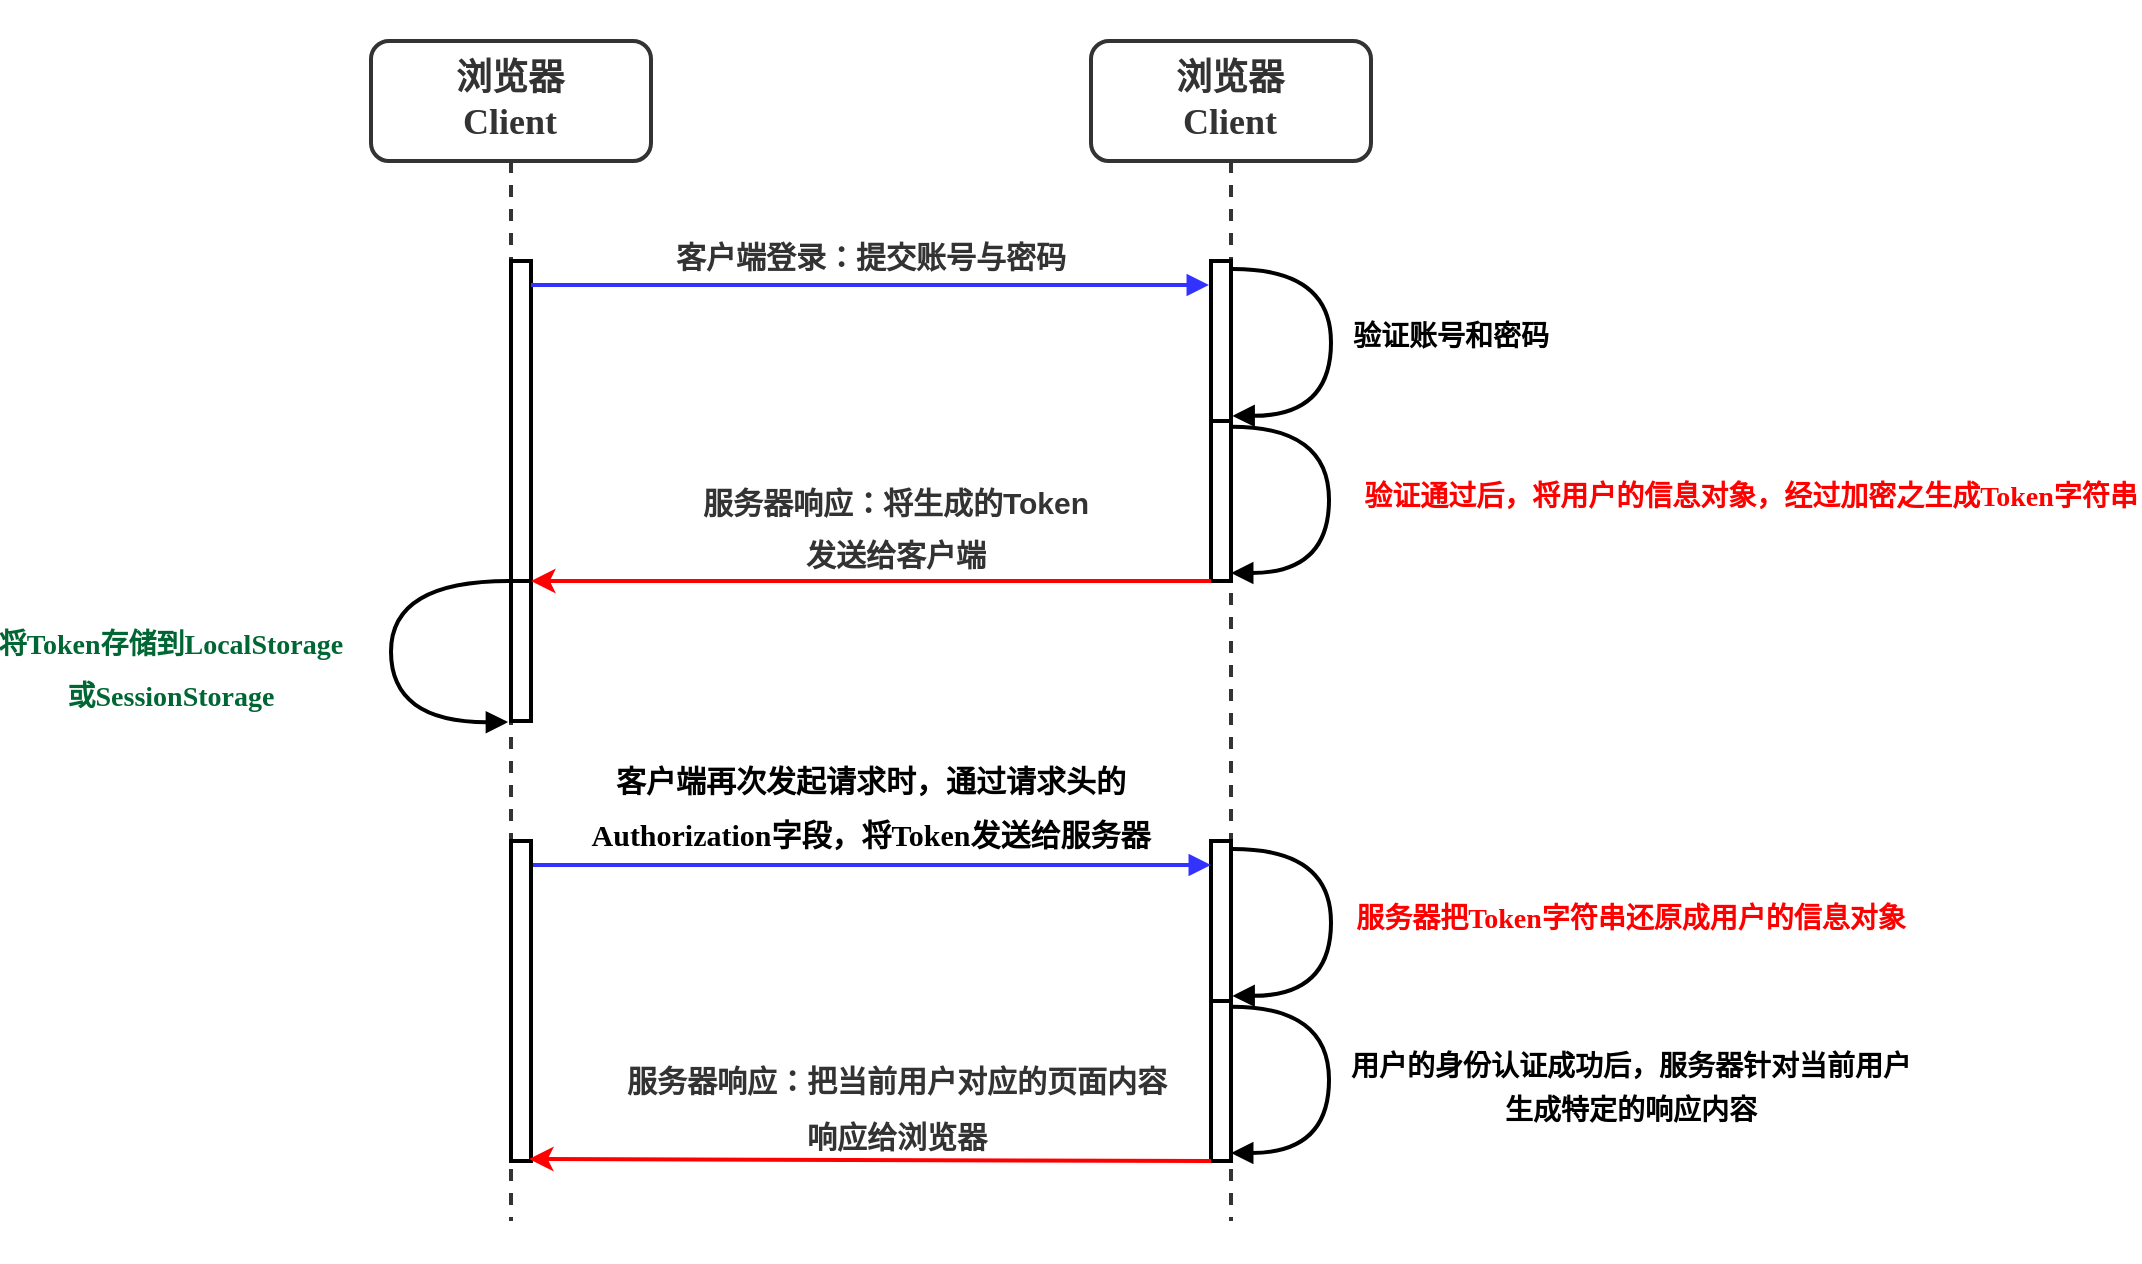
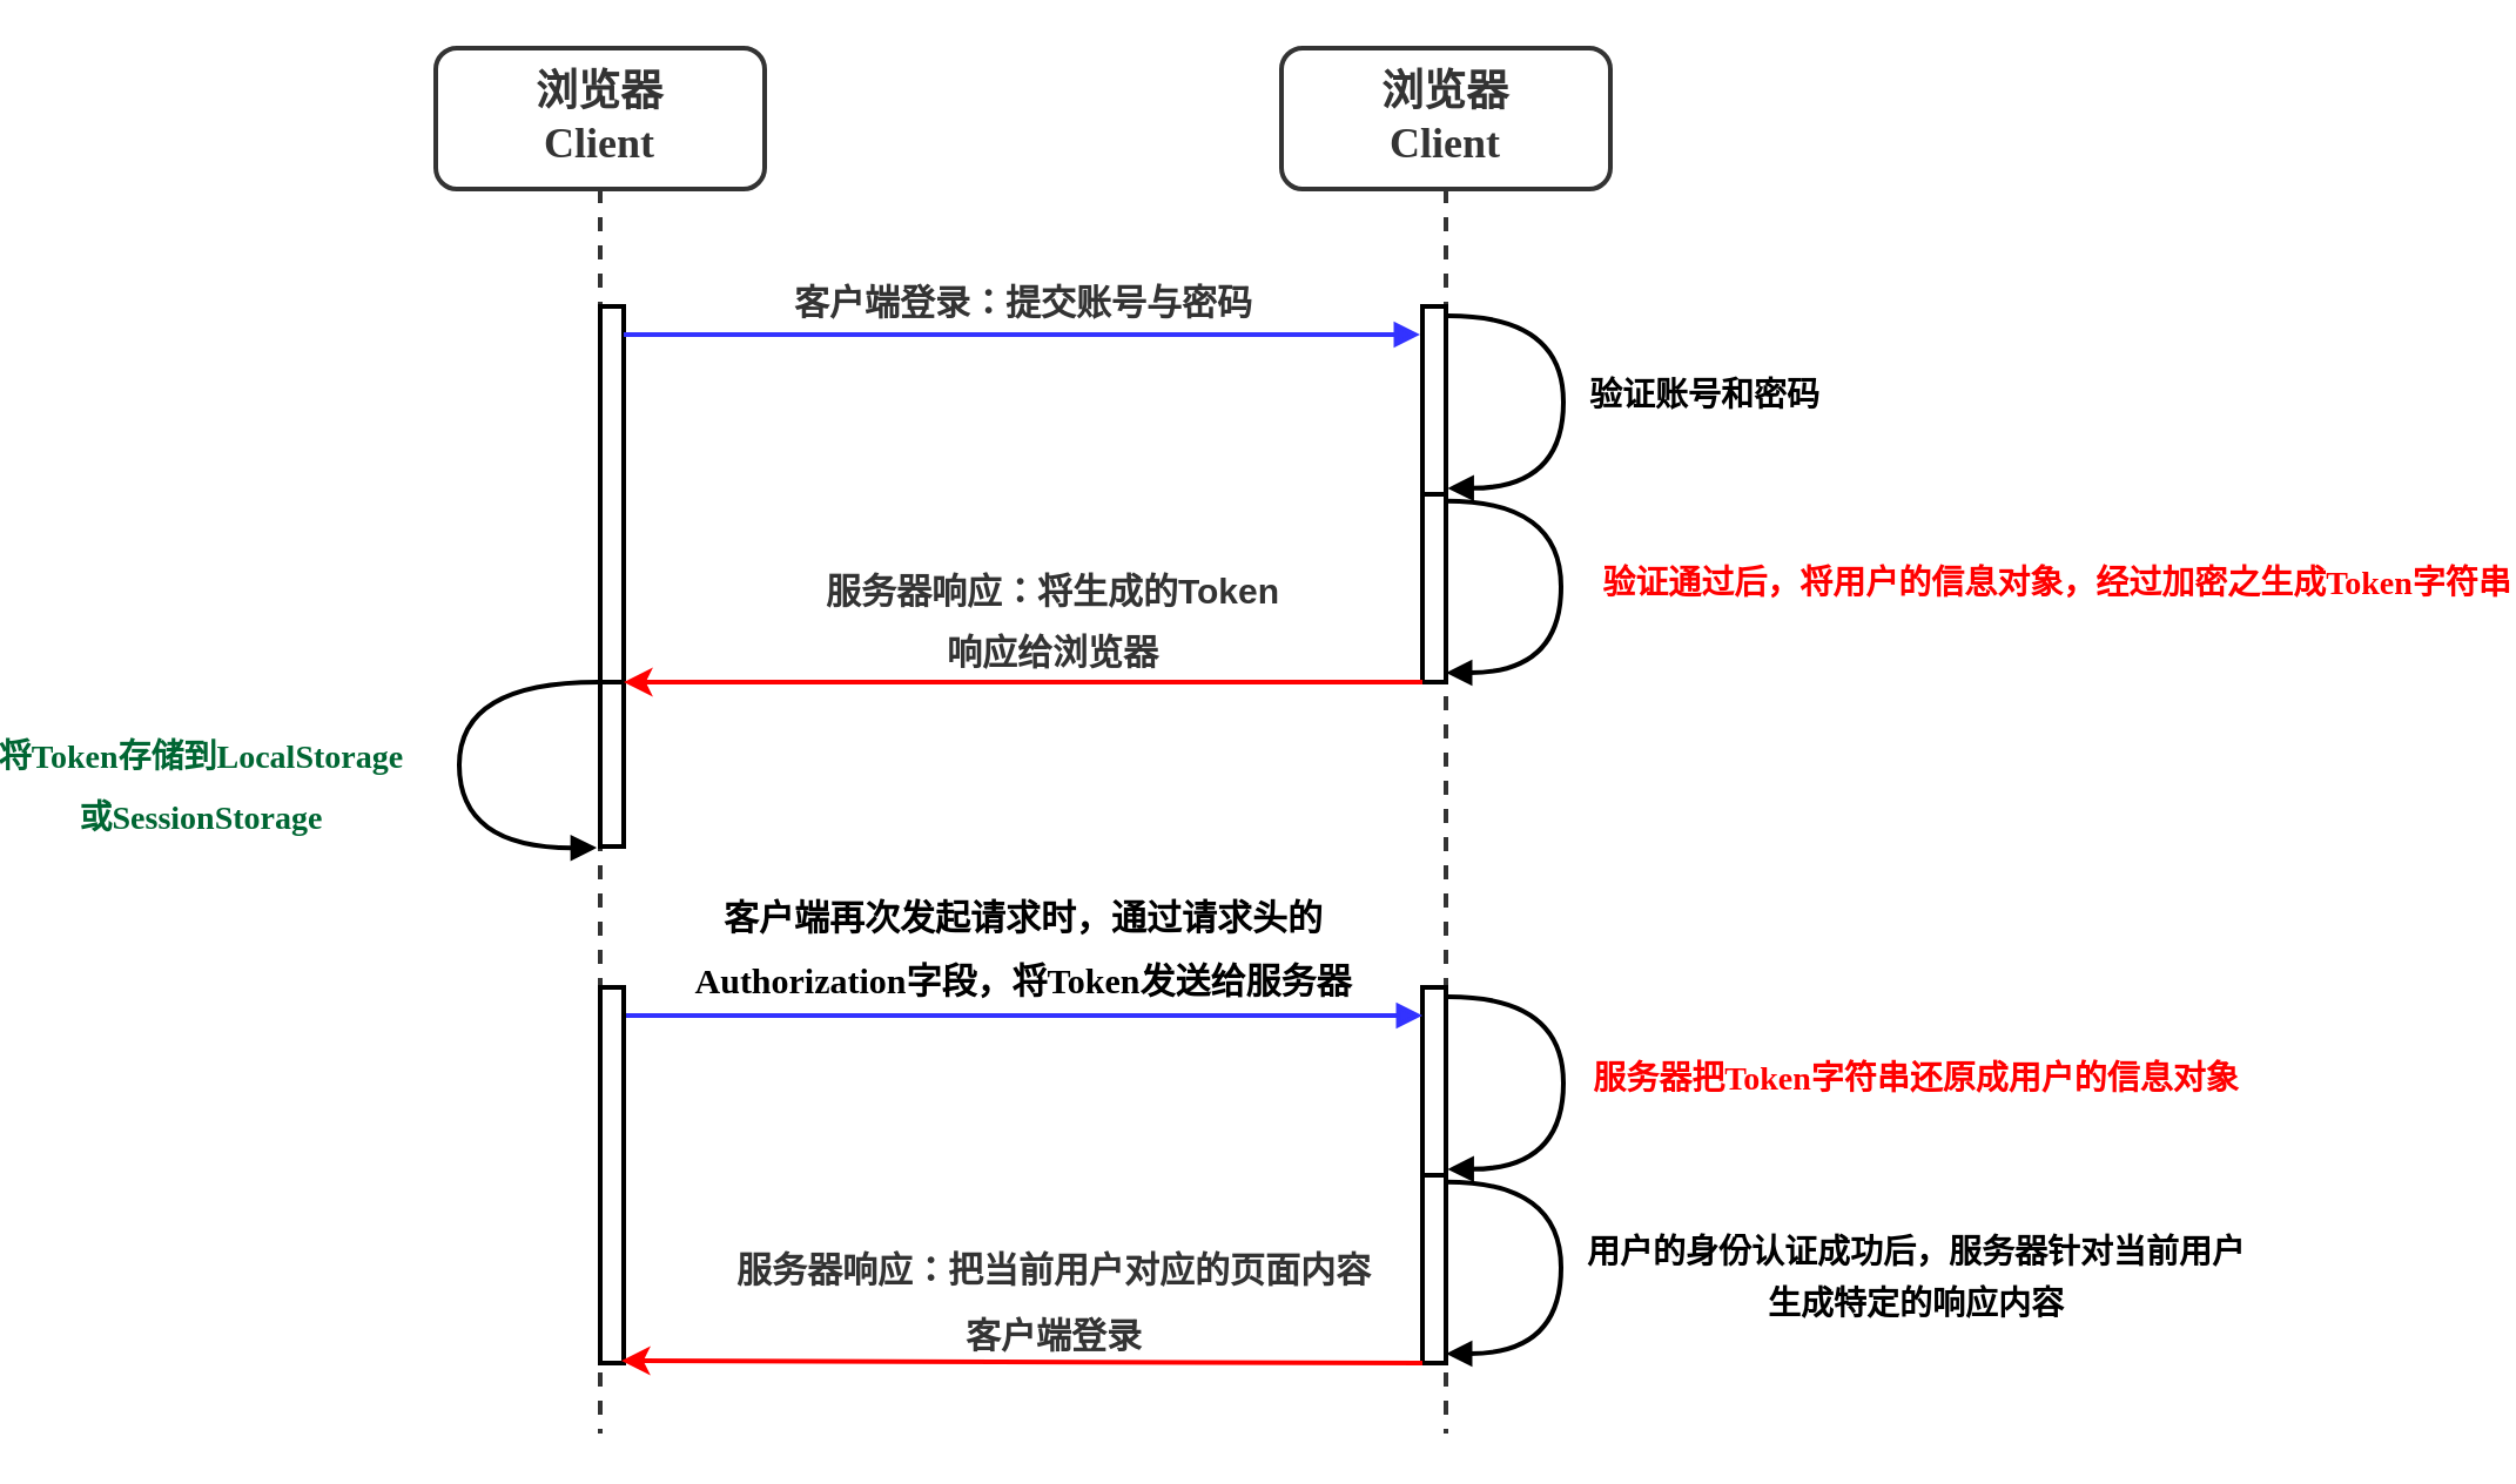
  <mxCell id="0" />
  <mxCell id="1" parent="0" />
  <mxCell id="2" value="&lt;b style=&quot;font-size: 18px;&quot;&gt;&lt;font color=&quot;#333333&quot;&gt;浏览器&lt;br&gt;Client&lt;/font&gt;&lt;/b&gt;" style="shape=umlLifeline;perimeter=lifelinePerimeter;whiteSpace=wrap;html=1;container=1;collapsible=0;recursiveResize=0;outlineConnect=0;rounded=1;shadow=0;comic=0;labelBackgroundColor=none;strokeWidth=2;fontFamily=Verdana;fontSize=12;align=center;size=60;strokeColor=#333333;" parent="1" vertex="1"><mxGeometry x="20" y="20" width="140" height="590" as="geometry" /></mxCell>
  <mxCell id="3" value="" style="html=1;points=[];perimeter=orthogonalPerimeter;rounded=0;shadow=0;comic=0;labelBackgroundColor=none;strokeWidth=2;fontFamily=Verdana;fontSize=12;align=center;" parent="2" vertex="1"><mxGeometry x="70" y="110" width="10" height="160" as="geometry" /></mxCell>
  <mxCell id="4" value="" style="html=1;points=[];perimeter=orthogonalPerimeter;rounded=0;shadow=0;comic=0;labelBackgroundColor=none;strokeWidth=2;fontFamily=Verdana;fontSize=12;align=center;" parent="2" vertex="1"><mxGeometry x="70" y="400" width="10" height="160" as="geometry" /></mxCell>
  <mxCell id="5" value="&lt;b&gt;&lt;font color=&quot;#333333&quot; style=&quot;font-size: 15px;&quot;&gt;客户端登录：提交账号与密码&lt;/font&gt;&lt;/b&gt;" style="html=1;verticalAlign=bottom;endArrow=block;labelBackgroundColor=none;fontFamily=Verdana;fontSize=12;edgeStyle=elbowEdgeStyle;elbow=vertical;strokeWidth=2;strokeColor=#3333FF;" parent="1" edge="1"><mxGeometry x="0.003" y="2" relative="1" as="geometry"><mxPoint x="100" y="142" as="sourcePoint" /><mxPoint x="439" y="142" as="targetPoint" /><mxPoint as="offset" /></mxGeometry></mxCell>
  <mxCell id="6" value="&lt;p style=&quot;line-height: 110%;&quot;&gt;&lt;span style=&quot;font-size: 14px;&quot;&gt;&lt;b style=&quot;&quot;&gt;&lt;font color=&quot;#006633&quot;&gt;将Token存储到LocalStorage&lt;/font&gt;&lt;/b&gt;&lt;/span&gt;&lt;/p&gt;&lt;p style=&quot;line-height: 110%;&quot;&gt;&lt;span style=&quot;font-size: 14px;&quot;&gt;&lt;b style=&quot;&quot;&gt;&lt;font color=&quot;#006633&quot;&gt;或SessionStorage&lt;/font&gt;&lt;/b&gt;&lt;/span&gt;&lt;/p&gt;" style="html=1;verticalAlign=bottom;endArrow=block;labelBackgroundColor=none;fontFamily=Verdana;fontSize=12;elbow=vertical;edgeStyle=orthogonalEdgeStyle;curved=1;entryX=-0.145;entryY=1.008;entryDx=0;entryDy=0;entryPerimeter=0;strokeWidth=2;" parent="1" target="16" edge="1"><mxGeometry x="0.378" y="-110" relative="1" as="geometry"><mxPoint x="89" y="290" as="sourcePoint" /><mxPoint x="-10" y="250" as="targetPoint" /><Array as="points"><mxPoint x="30" y="290" /><mxPoint x="30" y="361" /></Array><mxPoint x="-110" y="-101" as="offset" /></mxGeometry></mxCell>
  <mxCell id="7" value="&lt;b style=&quot;font-size: 18px;&quot;&gt;&lt;font color=&quot;#333333&quot;&gt;浏览器&lt;br&gt;Client&lt;/font&gt;&lt;/b&gt;" style="shape=umlLifeline;perimeter=lifelinePerimeter;whiteSpace=wrap;html=1;container=1;collapsible=0;recursiveResize=0;outlineConnect=0;rounded=1;shadow=0;comic=0;labelBackgroundColor=none;strokeWidth=2;fontFamily=Verdana;fontSize=12;align=center;size=60;strokeColor=#333333;" parent="1" vertex="1"><mxGeometry x="380" y="20" width="140" height="590" as="geometry" /></mxCell>
  <mxCell id="8" style="edgeStyle=orthogonalEdgeStyle;rounded=0;orthogonalLoop=1;jettySize=auto;html=1;curved=1;" parent="7" source="9" target="7" edge="1"><mxGeometry relative="1" as="geometry"><Array as="points"><mxPoint x="120" y="160" /><mxPoint x="120" y="160" /></Array></mxGeometry></mxCell>
  <mxCell id="9" value="" style="html=1;points=[];perimeter=orthogonalPerimeter;rounded=0;shadow=0;comic=0;labelBackgroundColor=none;strokeWidth=2;fontFamily=Verdana;fontSize=12;align=center;" parent="7" vertex="1"><mxGeometry x="60" y="110" width="10" height="80" as="geometry" /></mxCell>
  <mxCell id="10" value="&lt;b&gt;&lt;font style=&quot;font-size: 14px;&quot;&gt;验证账号和密码&lt;/font&gt;&lt;/b&gt;" style="html=1;verticalAlign=bottom;endArrow=block;labelBackgroundColor=none;fontFamily=Verdana;fontSize=12;elbow=vertical;edgeStyle=orthogonalEdgeStyle;entryX=1.073;entryY=0.018;entryPerimeter=0;entryDx=0;entryDy=0;strokeWidth=2;curved=1;" parent="7" edge="1"><mxGeometry x="0.107" y="60" relative="1" as="geometry"><mxPoint x="71" y="114" as="sourcePoint" /><mxPoint x="70.73" y="187.44" as="targetPoint" /><Array as="points"><mxPoint x="120" y="114" /><mxPoint x="120" y="187" /></Array><mxPoint as="offset" /></mxGeometry></mxCell>
  <mxCell id="11" value="" style="html=1;points=[];perimeter=orthogonalPerimeter;rounded=0;shadow=0;comic=0;labelBackgroundColor=none;strokeWidth=2;fontFamily=Verdana;fontSize=12;align=center;" parent="7" vertex="1"><mxGeometry x="60" y="190" width="10" height="80" as="geometry" /></mxCell>
  <mxCell id="12" value="" style="html=1;points=[];perimeter=orthogonalPerimeter;rounded=0;shadow=0;comic=0;labelBackgroundColor=none;strokeWidth=2;fontFamily=Verdana;fontSize=12;align=center;" parent="7" vertex="1"><mxGeometry x="60" y="400" width="10" height="80" as="geometry" /></mxCell>
  <mxCell id="13" value="&lt;p style=&quot;line-height: 101%;&quot;&gt;&lt;font color=&quot;#ff0000&quot;&gt;&lt;span style=&quot;font-size: 14px;&quot;&gt;&lt;b&gt;服务器把Token字符串还原成用户的信息对象&lt;/b&gt;&lt;/span&gt;&lt;/font&gt;&lt;/p&gt;" style="html=1;verticalAlign=bottom;endArrow=block;labelBackgroundColor=none;fontFamily=Verdana;fontSize=12;elbow=vertical;edgeStyle=orthogonalEdgeStyle;entryX=1.073;entryY=0.018;entryPerimeter=0;entryDx=0;entryDy=0;strokeWidth=2;curved=1;" parent="7" edge="1"><mxGeometry x="0.223" y="150" relative="1" as="geometry"><mxPoint x="71" y="404" as="sourcePoint" /><mxPoint x="70.73" y="477.44" as="targetPoint" /><Array as="points"><mxPoint x="120" y="404" /><mxPoint x="120" y="477" /></Array><mxPoint as="offset" /></mxGeometry></mxCell>
  <mxCell id="14" value="" style="html=1;points=[];perimeter=orthogonalPerimeter;rounded=0;shadow=0;comic=0;labelBackgroundColor=none;strokeWidth=2;fontFamily=Verdana;fontSize=12;align=center;" parent="7" vertex="1"><mxGeometry x="60" y="480" width="10" height="80" as="geometry" /></mxCell>
  <mxCell id="15" value="&lt;p style=&quot;line-height: 80%;&quot;&gt;&lt;span style=&quot;font-size: 14px;&quot;&gt;&lt;b style=&quot;&quot;&gt;用户的身份认证成功后，服务器针对当前用户&lt;/b&gt;&lt;/span&gt;&lt;br&gt;&lt;/p&gt;&lt;p style=&quot;line-height: 80%;&quot;&gt;&lt;span style=&quot;font-size: 14px;&quot;&gt;&lt;b style=&quot;&quot;&gt;生成特定的响应内容&lt;/b&gt;&lt;/span&gt;&lt;/p&gt;" style="html=1;verticalAlign=bottom;endArrow=block;labelBackgroundColor=none;fontFamily=Verdana;fontSize=12;elbow=vertical;edgeStyle=orthogonalEdgeStyle;entryX=1.073;entryY=0.018;entryPerimeter=0;entryDx=0;entryDy=0;strokeWidth=2;curved=1;exitX=1;exitY=0.073;exitDx=0;exitDy=0;exitPerimeter=0;" parent="7" edge="1"><mxGeometry x="0.428" y="-151" relative="1" as="geometry"><mxPoint x="70" y="482.84" as="sourcePoint" /><mxPoint x="70" y="556" as="targetPoint" /><Array as="points"><mxPoint x="119" y="483" /><mxPoint x="119" y="556" /></Array><mxPoint x="151" y="151" as="offset" /></mxGeometry></mxCell>
  <mxCell id="16" value="" style="html=1;points=[];perimeter=orthogonalPerimeter;rounded=0;shadow=0;comic=0;labelBackgroundColor=none;strokeWidth=2;fontFamily=Verdana;fontSize=12;align=center;" parent="1" vertex="1"><mxGeometry x="90" y="290" width="10" height="70" as="geometry" /></mxCell>
  <mxCell id="17" value="&lt;p style=&quot;line-height: 110%;&quot;&gt;&lt;font color=&quot;#ff0000&quot;&gt;&lt;span style=&quot;font-size: 14px;&quot;&gt;&lt;b&gt;验证通过后，将用户的信息对象，经过加密之生成Token字符串&lt;/b&gt;&lt;/span&gt;&lt;/font&gt;&lt;/p&gt;" style="html=1;verticalAlign=bottom;endArrow=block;labelBackgroundColor=none;fontFamily=Verdana;fontSize=12;elbow=vertical;edgeStyle=orthogonalEdgeStyle;entryX=1.073;entryY=0.018;entryPerimeter=0;entryDx=0;entryDy=0;strokeWidth=2;curved=1;exitX=1;exitY=0.073;exitDx=0;exitDy=0;exitPerimeter=0;" parent="1" edge="1"><mxGeometry x="0.241" y="211" relative="1" as="geometry"><mxPoint x="450" y="212.84" as="sourcePoint" /><mxPoint x="450" y="286" as="targetPoint" /><Array as="points"><mxPoint x="499" y="213" /><mxPoint x="499" y="286" /></Array><mxPoint as="offset" /></mxGeometry></mxCell>
  <mxCell id="18" style="rounded=0;orthogonalLoop=1;jettySize=auto;html=1;strokeWidth=2;strokeColor=#FF0000;" parent="1" source="11" edge="1"><mxGeometry relative="1" as="geometry"><mxPoint x="100" y="290" as="targetPoint" /></mxGeometry></mxCell>
- <mxCell id="19" value="&lt;p style=&quot;line-height: 108%;&quot;&gt;&lt;b&gt;&lt;font color=&quot;#333333&quot; style=&quot;font-size: 15px;&quot;&gt;服务器响应：将生成的Token&lt;/font&gt;&lt;/b&gt;&lt;/p&gt;&lt;p style=&quot;line-height: 108%;&quot;&gt;&lt;b&gt;&lt;font color=&quot;#333333&quot; style=&quot;font-size: 15px;&quot;&gt;发送给客户端&lt;/font&gt;&lt;/b&gt;&lt;/p&gt;" style="text;html=1;strokeColor=none;fillColor=none;align=center;verticalAlign=middle;whiteSpace=wrap;rounded=0;" parent="1" vertex="1"><mxGeometry x="123" y="250" width="320" height="30" as="geometry" /></mxCell>
+ <mxCell id="19" value="&lt;p style=&quot;line-height: 108%;&quot;&gt;&lt;b&gt;&lt;font color=&quot;#333333&quot; style=&quot;font-size: 15px;&quot;&gt;服务器响应：将生成的Token&lt;/font&gt;&lt;/b&gt;&lt;/p&gt;&lt;p style=&quot;line-height: 108%;&quot;&gt;&lt;b&gt;&lt;font color=&quot;#333333&quot; style=&quot;font-size: 15px;&quot;&gt;响应给浏览器&lt;/font&gt;&lt;/b&gt;&lt;/p&gt;" style="text;html=1;strokeColor=none;fillColor=none;align=center;verticalAlign=middle;whiteSpace=wrap;rounded=0;" parent="1" vertex="1"><mxGeometry x="123" y="250" width="320" height="30" as="geometry" /></mxCell>
  <mxCell id="20" value="&lt;p style=&quot;line-height: 110%;&quot;&gt;&lt;font style=&quot;font-size: 16px;&quot;&gt;&lt;font style=&quot;font-size: 15px;&quot;&gt;&lt;b style=&quot;&quot;&gt;客户端再次发起请求时，通过请求头的&lt;/b&gt;&lt;/font&gt;&lt;/font&gt;&lt;/p&gt;&lt;p style=&quot;line-height: 110%;&quot;&gt;&lt;font style=&quot;font-size: 16px;&quot;&gt;&lt;font style=&quot;font-size: 15px;&quot;&gt;&lt;b style=&quot;&quot;&gt;Authorization&lt;/b&gt;&lt;/font&gt;&lt;/font&gt;&lt;b style=&quot;font-size: 15px; background-color: initial;&quot;&gt;字段，将Token发送给服务器&lt;/b&gt;&lt;/p&gt;" style="html=1;verticalAlign=bottom;endArrow=block;labelBackgroundColor=none;fontFamily=Verdana;fontSize=12;edgeStyle=elbowEdgeStyle;elbow=vertical;strokeWidth=2;strokeColor=#3333FF;" parent="1" edge="1"><mxGeometry x="-0.003" y="-8" relative="1" as="geometry"><mxPoint x="101" y="432" as="sourcePoint" /><mxPoint x="440" y="432" as="targetPoint" /><mxPoint as="offset" /></mxGeometry></mxCell>
  <mxCell id="21" style="rounded=0;orthogonalLoop=1;jettySize=auto;html=1;entryX=0.582;entryY=-0.021;entryDx=0;entryDy=0;entryPerimeter=0;strokeWidth=2;strokeColor=#FF0000;" parent="1" edge="1"><mxGeometry relative="1" as="geometry"><mxPoint x="440" y="580" as="sourcePoint" /><mxPoint x="99" y="579" as="targetPoint" /></mxGeometry></mxCell>
- <mxCell id="22" value="&lt;p style=&quot;line-height: 110%;&quot;&gt;&lt;b&gt;&lt;font color=&quot;#333333&quot; style=&quot;font-size: 15px;&quot;&gt;服务器响应：把当前用户对应的页面内容&lt;/font&gt;&lt;/b&gt;&lt;/p&gt;&lt;p style=&quot;line-height: 110%;&quot;&gt;&lt;b&gt;&lt;font color=&quot;#333333&quot; style=&quot;font-size: 15px;&quot;&gt;响应给浏览器&lt;/font&gt;&lt;/b&gt;&lt;/p&gt;" style="text;html=1;strokeColor=none;fillColor=none;align=center;verticalAlign=middle;whiteSpace=wrap;rounded=0;" parent="1" vertex="1"><mxGeometry x="84.5" y="540" width="397" height="30" as="geometry" /></mxCell>
+ <mxCell id="22" value="&lt;p style=&quot;line-height: 110%;&quot;&gt;&lt;b&gt;&lt;font color=&quot;#333333&quot; style=&quot;font-size: 15px;&quot;&gt;服务器响应：把当前用户对应的页面内容&lt;/font&gt;&lt;/b&gt;&lt;/p&gt;&lt;p style=&quot;line-height: 110%;&quot;&gt;&lt;b&gt;&lt;font color=&quot;#333333&quot; style=&quot;font-size: 15px;&quot;&gt;客户端登录&lt;/font&gt;&lt;/b&gt;&lt;/p&gt;" style="text;html=1;strokeColor=none;fillColor=none;align=center;verticalAlign=middle;whiteSpace=wrap;rounded=0;" parent="1" vertex="1"><mxGeometry x="84.5" y="540" width="397" height="30" as="geometry" /></mxCell>
